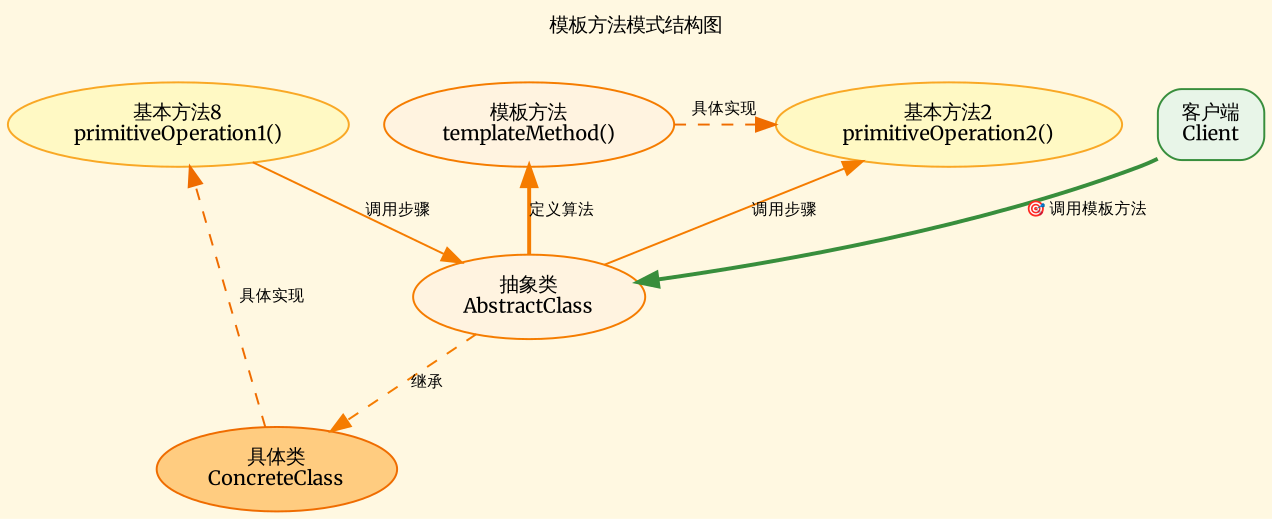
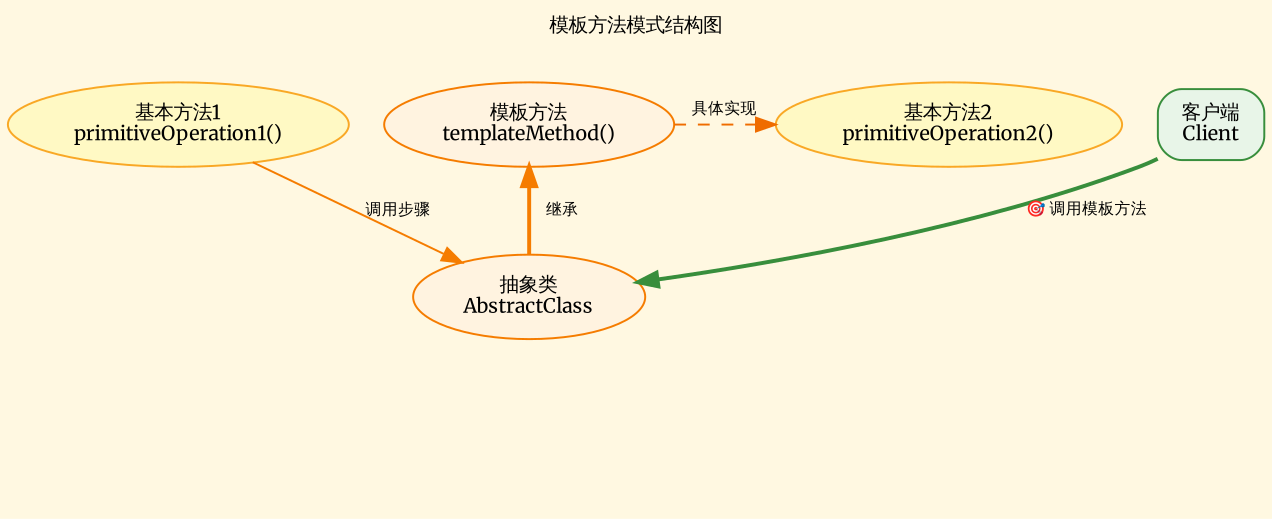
  digraph {
    bgcolor="#fff8e1"
    fontname=Merriweather
    fontsize=10
    label="模板方法模式结构图"
    labelloc=t
    rankdir=TB
    node [color="#f9a825" fillcolor="#fff9c4" fontname=Merriweather fontsize=10 style="filled,rounded"]
    edge [color="#f57c00" fontname=Merriweather fontsize=8 style=dashed]
-   n1 [label="基本方法8\nprimitiveOperation1()"]
+   n1 [label="基本方法1\nprimitiveOperation1()"]
    n2 [label="基本方法2\nprimitiveOperation2()"]
    n3 [color="#f57c00" fillcolor="#fff3e0" label="模板方法\ntemplateMethod()"]
    n4 [color="#f57c00" fillcolor="#fff3e0" label="抽象类\nAbstractClass"]
-   n5 [color="#ef6c00" fillcolor="#ffcc80" label="具体类\nConcreteClass"]
    n6 [color="#388e3c" fillcolor="#e8f5e8" label="客户端\nClient" shape=box]
    subgraph sub_1 {
      rank=same
      n1
      n2
      n3
    }
    n1 -> n4 [label="调用步骤" style=""]
    n3 -> n2 [color="#ef6c00" label="具体实现"]
-   n4 -> n2 [label="调用步骤" style=""]
-   n4 -> n3 [label="定义算法" style=bold]
-   n4 -> n5 [label="继承"]
-   n5 -> n1 [color="#ef6c00" label="具体实现"]
+   n4 -> n3 [label="继承" style=bold]
    n6 -> n4 [color="#388e3c" label="🎯 调用模板方法" style=bold]
  }
